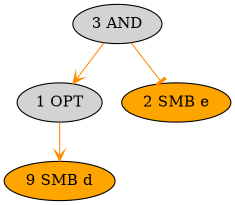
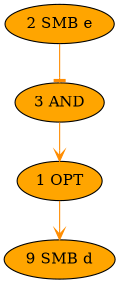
  digraph {
    node [fillcolor=lightgrey style=filled]
    edge [arrowhead=vee color=darkorange]
-   n1 [label="3 AND"]
-   n2 [label="1 OPT"]
+   n1 [fillcolor=orange label="3 AND"]
+   n2 [fillcolor=orange label="1 OPT"]
    n3 [fillcolor=orange label="2 SMB e"]
    n4 [fillcolor=orange label="9 SMB d"]
    n1 -> n2
-   n1 -> n3 [arrowhead=tee]
+   n3 -> n1 [arrowhead=tee]
    n2 -> n4
  }
